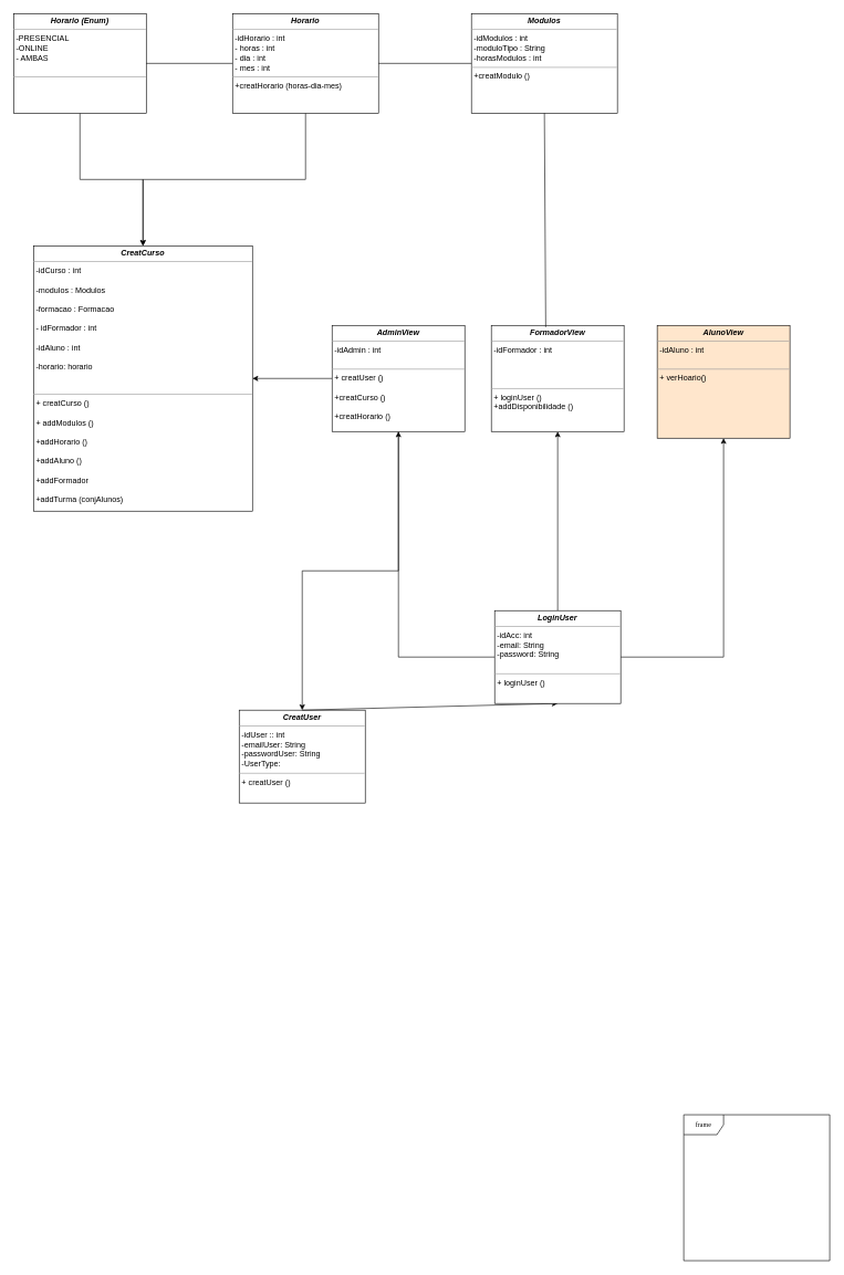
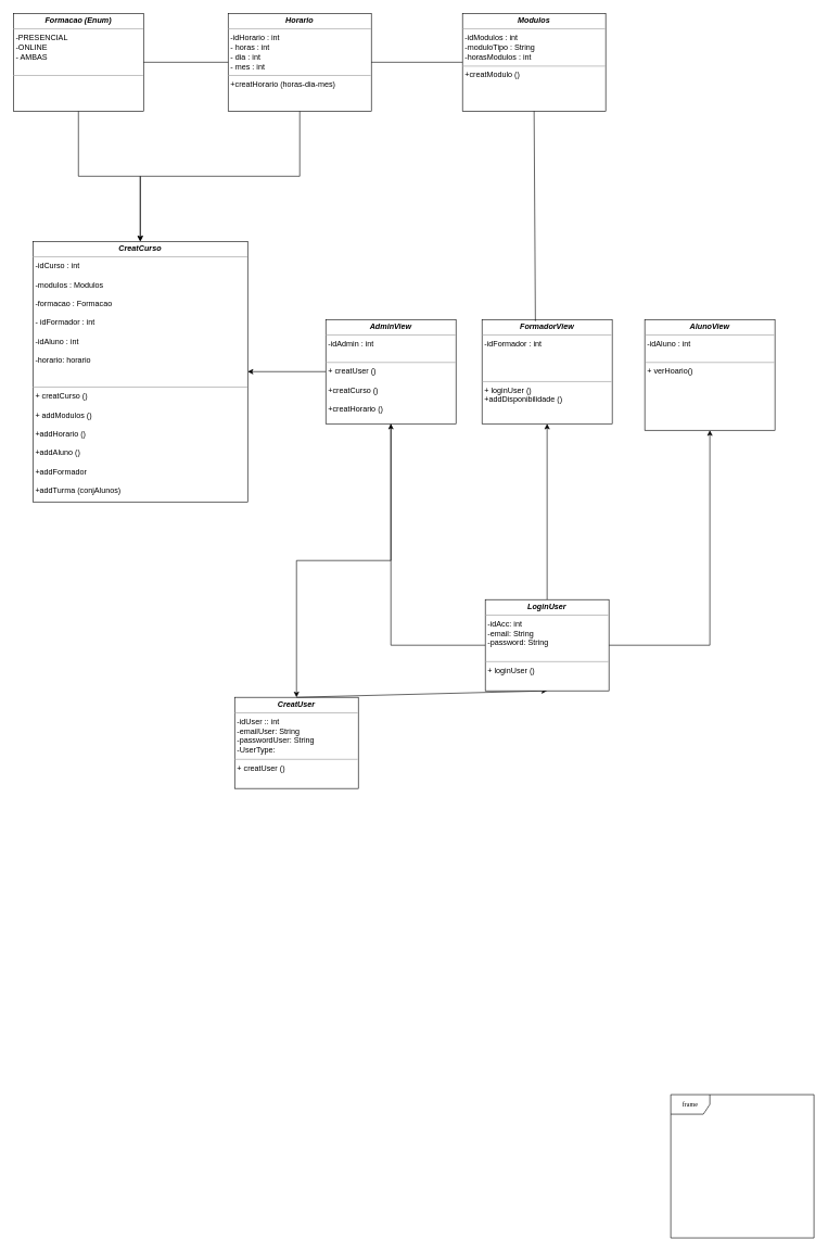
  <mxCell id="0" />
  <mxCell id="1" parent="0" />
  <mxCell id="2" value="frame" style="shape=umlFrame;whiteSpace=wrap;html=1;rounded=0;shadow=0;comic=0;labelBackgroundColor=none;strokeWidth=1;fontFamily=Verdana;fontSize=10;align=center;" parent="1" vertex="1"><mxGeometry x="1030" y="1680" width="220" height="220" as="geometry" /></mxCell>
  <mxCell id="3" value="&lt;p style=&quot;margin:0px;margin-top:4px;text-align:center;&quot;&gt;&lt;i&gt;&lt;b&gt;CreatUser&lt;/b&gt;&lt;/i&gt;&lt;/p&gt;&lt;hr size=&quot;1&quot;&gt;&lt;p style=&quot;margin:0px;margin-left:4px;&quot;&gt;-idUser :: int&lt;/p&gt;&lt;p style=&quot;margin:0px;margin-left:4px;&quot;&gt;-emailUser: String&lt;/p&gt;&lt;p style=&quot;margin:0px;margin-left:4px;&quot;&gt;-passwordUser: String&lt;/p&gt;&lt;p style=&quot;margin:0px;margin-left:4px;&quot;&gt;-UserType:&amp;nbsp;&lt;/p&gt;&lt;hr size=&quot;1&quot;&gt;&lt;p style=&quot;margin:0px;margin-left:4px;&quot;&gt;+ creatUser ()&lt;/p&gt;&lt;p style=&quot;margin:0px;margin-left:4px;&quot;&gt;&lt;br&gt;&lt;/p&gt;" style="verticalAlign=top;align=left;overflow=fill;fontSize=12;fontFamily=Helvetica;html=1;rounded=0;shadow=0;comic=0;labelBackgroundColor=none;strokeWidth=1" parent="1" vertex="1"><mxGeometry x="360" y="1070" width="190" height="140" as="geometry" /></mxCell>
  <mxCell id="4" value="" style="endArrow=classic;html=1;rounded=0;exitX=0.5;exitY=0;exitDx=0;exitDy=0;entryX=0.5;entryY=1;entryDx=0;entryDy=0;" edge="1" parent="1" source="3" target="8"><mxGeometry width="50" height="50" relative="1" as="geometry"><mxPoint x="570" y="1570" as="sourcePoint" /><mxPoint x="830" y="1270" as="targetPoint" /></mxGeometry></mxCell>
  <mxCell id="5" style="edgeStyle=orthogonalEdgeStyle;rounded=0;orthogonalLoop=1;jettySize=auto;html=1;entryX=0.5;entryY=1;entryDx=0;entryDy=0;" edge="1" parent="1" source="8" target="13"><mxGeometry relative="1" as="geometry" /></mxCell>
  <mxCell id="6" style="edgeStyle=orthogonalEdgeStyle;rounded=0;orthogonalLoop=1;jettySize=auto;html=1;entryX=0.5;entryY=1;entryDx=0;entryDy=0;" edge="1" parent="1" source="8" target="9"><mxGeometry relative="1" as="geometry" /></mxCell>
  <mxCell id="7" style="edgeStyle=orthogonalEdgeStyle;rounded=0;orthogonalLoop=1;jettySize=auto;html=1;" edge="1" parent="1" source="8" target="10"><mxGeometry relative="1" as="geometry" /></mxCell>
  <mxCell id="8" value="&lt;p style=&quot;margin:0px;margin-top:4px;text-align:center;&quot;&gt;&lt;b&gt;&lt;i&gt;LoginUser&lt;/i&gt;&lt;/b&gt;&lt;/p&gt;&lt;hr size=&quot;1&quot;&gt;&lt;p style=&quot;margin:0px;margin-left:4px;&quot;&gt;-idAcc: int&lt;/p&gt;&lt;p style=&quot;margin:0px;margin-left:4px;&quot;&gt;-email: String&lt;/p&gt;&lt;p style=&quot;margin:0px;margin-left:4px;&quot;&gt;-password: String&lt;/p&gt;&lt;p style=&quot;margin:0px;margin-left:4px;&quot;&gt;&lt;br&gt;&lt;/p&gt;&lt;hr size=&quot;1&quot;&gt;&lt;p style=&quot;margin:0px;margin-left:4px;&quot;&gt;+ loginUser ()&amp;nbsp;&lt;/p&gt;&lt;p style=&quot;margin:0px;margin-left:4px;&quot;&gt;&lt;br&gt;&lt;/p&gt;" style="verticalAlign=top;align=left;overflow=fill;fontSize=12;fontFamily=Helvetica;html=1;rounded=0;shadow=0;comic=0;labelBackgroundColor=none;strokeWidth=1" vertex="1" parent="1"><mxGeometry x="745" y="920" width="190" height="140" as="geometry" /></mxCell>
  <mxCell id="9" value="&lt;p style=&quot;margin:0px;margin-top:4px;text-align:center;&quot;&gt;&lt;b&gt;&lt;i&gt;FormadorView&lt;/i&gt;&lt;/b&gt;&lt;/p&gt;&lt;hr size=&quot;1&quot;&gt;&lt;p style=&quot;margin:0px;margin-left:4px;&quot;&gt;-idFormador : int&lt;/p&gt;&lt;p style=&quot;margin:0px;margin-left:4px;&quot;&gt;&lt;br&gt;&lt;/p&gt;&lt;p style=&quot;margin:0px;margin-left:4px;&quot;&gt;&lt;br&gt;&lt;/p&gt;&lt;p style=&quot;margin:0px;margin-left:4px;&quot;&gt;&lt;br&gt;&lt;/p&gt;&lt;hr size=&quot;1&quot;&gt;&lt;p style=&quot;margin:0px;margin-left:4px;&quot;&gt;+ loginUser ()&amp;nbsp;&lt;/p&gt;&lt;p style=&quot;margin:0px;margin-left:4px;&quot;&gt;+addDisponibilidade ()&lt;/p&gt;&lt;p style=&quot;margin:0px;margin-left:4px;&quot;&gt;&lt;br&gt;&lt;/p&gt;" style="verticalAlign=top;align=left;overflow=fill;fontSize=12;fontFamily=Helvetica;html=1;rounded=0;shadow=0;comic=0;labelBackgroundColor=none;strokeWidth=1" vertex="1" parent="1"><mxGeometry x="740" y="490" width="200" height="160" as="geometry" /></mxCell>
- <mxCell id="10" value="&lt;p style=&quot;margin:0px;margin-top:4px;text-align:center;&quot;&gt;&lt;b&gt;&lt;i&gt;AlunoView&lt;/i&gt;&lt;/b&gt;&lt;/p&gt;&lt;hr size=&quot;1&quot;&gt;&lt;p style=&quot;margin:0px;margin-left:4px;&quot;&gt;-idAluno : int&lt;/p&gt;&lt;p style=&quot;margin:0px;margin-left:4px;&quot;&gt;&lt;br&gt;&lt;/p&gt;&lt;hr size=&quot;1&quot;&gt;&lt;p style=&quot;margin:0px;margin-left:4px;&quot;&gt;+ verHoario()&lt;/p&gt;&lt;p style=&quot;margin:0px;margin-left:4px;&quot;&gt;&lt;br&gt;&lt;/p&gt;" style="verticalAlign=top;align=left;overflow=fill;fontSize=12;fontFamily=Helvetica;html=1;rounded=0;shadow=0;comic=0;labelBackgroundColor=none;strokeWidth=1;fillColor=#ffe6cc;" vertex="1" parent="1"><mxGeometry x="990" y="490" width="200" height="170" as="geometry" /></mxCell>
+ <mxCell id="10" value="&lt;p style=&quot;margin:0px;margin-top:4px;text-align:center;&quot;&gt;&lt;b&gt;&lt;i&gt;AlunoView&lt;/i&gt;&lt;/b&gt;&lt;/p&gt;&lt;hr size=&quot;1&quot;&gt;&lt;p style=&quot;margin:0px;margin-left:4px;&quot;&gt;-idAluno : int&lt;/p&gt;&lt;p style=&quot;margin:0px;margin-left:4px;&quot;&gt;&lt;br&gt;&lt;/p&gt;&lt;hr size=&quot;1&quot;&gt;&lt;p style=&quot;margin:0px;margin-left:4px;&quot;&gt;+ verHoario()&lt;/p&gt;&lt;p style=&quot;margin:0px;margin-left:4px;&quot;&gt;&lt;br&gt;&lt;/p&gt;" style="verticalAlign=top;align=left;overflow=fill;fontSize=12;fontFamily=Helvetica;html=1;rounded=0;shadow=0;comic=0;labelBackgroundColor=none;strokeWidth=1" vertex="1" parent="1"><mxGeometry x="990" y="490" width="200" height="170" as="geometry" /></mxCell>
  <mxCell id="11" style="edgeStyle=orthogonalEdgeStyle;rounded=0;orthogonalLoop=1;jettySize=auto;html=1;" edge="1" parent="1" source="13" target="14"><mxGeometry relative="1" as="geometry" /></mxCell>
  <mxCell id="12" style="edgeStyle=orthogonalEdgeStyle;rounded=0;orthogonalLoop=1;jettySize=auto;html=1;" edge="1" parent="1" source="13" target="3"><mxGeometry relative="1" as="geometry" /></mxCell>
  <mxCell id="13" value="&lt;p style=&quot;margin:0px;margin-top:4px;text-align:center;&quot;&gt;&lt;b&gt;&lt;i&gt;AdminView&lt;/i&gt;&lt;/b&gt;&lt;/p&gt;&lt;hr size=&quot;1&quot;&gt;&lt;p style=&quot;margin:0px;margin-left:4px;&quot;&gt;-idAdmin : int&lt;/p&gt;&lt;p style=&quot;margin:0px;margin-left:4px;&quot;&gt;&lt;br&gt;&lt;/p&gt;&lt;hr size=&quot;1&quot;&gt;&lt;p style=&quot;margin:0px;margin-left:4px;&quot;&gt;+ creatUser ()&lt;/p&gt;&lt;p style=&quot;margin:0px;margin-left:4px;&quot;&gt;&lt;br&gt;&lt;/p&gt;&lt;p style=&quot;margin:0px;margin-left:4px;&quot;&gt;+creatCurso ()&lt;/p&gt;&lt;p style=&quot;margin:0px;margin-left:4px;&quot;&gt;&lt;br&gt;&lt;/p&gt;&lt;p style=&quot;margin:0px;margin-left:4px;&quot;&gt;+creatHorario ()&lt;/p&gt;" style="verticalAlign=top;align=left;overflow=fill;fontSize=12;fontFamily=Helvetica;html=1;rounded=0;shadow=0;comic=0;labelBackgroundColor=none;strokeWidth=1" vertex="1" parent="1"><mxGeometry x="500" y="490" width="200" height="160" as="geometry" /></mxCell>
  <mxCell id="14" value="&lt;p style=&quot;margin:0px;margin-top:4px;text-align:center;&quot;&gt;&lt;b&gt;&lt;i&gt;CreatCurso&lt;/i&gt;&lt;/b&gt;&lt;/p&gt;&lt;hr size=&quot;1&quot;&gt;&lt;p style=&quot;margin:0px;margin-left:4px;&quot;&gt;-idCurso : int&lt;/p&gt;&lt;p style=&quot;margin:0px;margin-left:4px;&quot;&gt;&lt;br&gt;&lt;/p&gt;&lt;p style=&quot;margin:0px;margin-left:4px;&quot;&gt;-modulos : Modulos&lt;/p&gt;&lt;p style=&quot;margin:0px;margin-left:4px;&quot;&gt;&lt;br&gt;&lt;/p&gt;&lt;p style=&quot;margin:0px;margin-left:4px;&quot;&gt;-formacao : Formacao&lt;/p&gt;&lt;p style=&quot;margin:0px;margin-left:4px;&quot;&gt;&lt;br&gt;&lt;/p&gt;&lt;p style=&quot;margin:0px;margin-left:4px;&quot;&gt;- idFormador : int&lt;/p&gt;&lt;p style=&quot;margin:0px;margin-left:4px;&quot;&gt;&lt;br&gt;&lt;/p&gt;&lt;p style=&quot;margin:0px;margin-left:4px;&quot;&gt;-idAluno : int&lt;/p&gt;&lt;p style=&quot;margin:0px;margin-left:4px;&quot;&gt;&lt;br&gt;&lt;/p&gt;&lt;p style=&quot;margin:0px;margin-left:4px;&quot;&gt;-horario: horario&lt;/p&gt;&lt;p style=&quot;margin:0px;margin-left:4px;&quot;&gt;&lt;br&gt;&lt;/p&gt;&lt;p style=&quot;margin:0px;margin-left:4px;&quot;&gt;&lt;br&gt;&lt;/p&gt;&lt;hr size=&quot;1&quot;&gt;&lt;p style=&quot;margin:0px;margin-left:4px;&quot;&gt;+ creatCurso ()&lt;/p&gt;&lt;p style=&quot;margin:0px;margin-left:4px;&quot;&gt;&lt;br&gt;&lt;/p&gt;&lt;p style=&quot;margin:0px;margin-left:4px;&quot;&gt;+ addModulos ()&lt;/p&gt;&lt;p style=&quot;margin:0px;margin-left:4px;&quot;&gt;&lt;br&gt;&lt;/p&gt;&lt;p style=&quot;margin:0px;margin-left:4px;&quot;&gt;+addHorario ()&lt;/p&gt;&lt;p style=&quot;margin:0px;margin-left:4px;&quot;&gt;&lt;br&gt;&lt;/p&gt;&lt;p style=&quot;margin:0px;margin-left:4px;&quot;&gt;+addAluno ()&lt;/p&gt;&lt;p style=&quot;margin:0px;margin-left:4px;&quot;&gt;&lt;br&gt;&lt;/p&gt;&lt;p style=&quot;margin:0px;margin-left:4px;&quot;&gt;+addFormador&lt;/p&gt;&lt;p style=&quot;margin:0px;margin-left:4px;&quot;&gt;&lt;br&gt;&lt;/p&gt;&lt;p style=&quot;margin:0px;margin-left:4px;&quot;&gt;+addTurma (conjAlunos)&lt;/p&gt;" style="verticalAlign=top;align=left;overflow=fill;fontSize=12;fontFamily=Helvetica;html=1;rounded=0;shadow=0;comic=0;labelBackgroundColor=none;strokeWidth=1" vertex="1" parent="1"><mxGeometry x="50" y="370" width="330" height="400" as="geometry" /></mxCell>
  <mxCell id="15" style="edgeStyle=orthogonalEdgeStyle;rounded=0;orthogonalLoop=1;jettySize=auto;html=1;exitX=0.5;exitY=1;exitDx=0;exitDy=0;entryX=0.5;entryY=0;entryDx=0;entryDy=0;" edge="1" parent="1" source="16" target="14"><mxGeometry relative="1" as="geometry"><mxPoint x="-20.002" y="330" as="sourcePoint" /><mxPoint x="144.95" y="580" as="targetPoint" /></mxGeometry></mxCell>
- <mxCell id="16" value="&lt;p style=&quot;margin:0px;margin-top:4px;text-align:center;&quot;&gt;&lt;b&gt;&lt;i&gt;Horario (Enum)&lt;/i&gt;&lt;/b&gt;&lt;/p&gt;&lt;hr size=&quot;1&quot;&gt;&lt;p style=&quot;margin:0px;margin-left:4px;&quot;&gt;-PRESENCIAL&amp;nbsp;&lt;/p&gt;&lt;p style=&quot;margin:0px;margin-left:4px;&quot;&gt;-ONLINE&lt;/p&gt;&lt;p style=&quot;margin:0px;margin-left:4px;&quot;&gt;- AMBAS&lt;/p&gt;&lt;p style=&quot;margin:0px;margin-left:4px;&quot;&gt;&lt;br&gt;&lt;/p&gt;&lt;hr size=&quot;1&quot;&gt;&lt;p style=&quot;margin:0px;margin-left:4px;&quot;&gt;&lt;br&gt;&lt;/p&gt;&lt;p style=&quot;margin:0px;margin-left:4px;&quot;&gt;&lt;br&gt;&lt;/p&gt;" style="verticalAlign=top;align=left;overflow=fill;fontSize=12;fontFamily=Helvetica;html=1;rounded=0;shadow=0;comic=0;labelBackgroundColor=none;strokeWidth=1" vertex="1" parent="1"><mxGeometry x="20" y="20" width="200" height="150" as="geometry" /></mxCell>
+ <mxCell id="16" value="&lt;p style=&quot;margin:0px;margin-top:4px;text-align:center;&quot;&gt;&lt;b&gt;&lt;i&gt;Formacao (Enum)&lt;/i&gt;&lt;/b&gt;&lt;/p&gt;&lt;hr size=&quot;1&quot;&gt;&lt;p style=&quot;margin:0px;margin-left:4px;&quot;&gt;-PRESENCIAL&amp;nbsp;&lt;/p&gt;&lt;p style=&quot;margin:0px;margin-left:4px;&quot;&gt;-ONLINE&lt;/p&gt;&lt;p style=&quot;margin:0px;margin-left:4px;&quot;&gt;- AMBAS&lt;/p&gt;&lt;p style=&quot;margin:0px;margin-left:4px;&quot;&gt;&lt;br&gt;&lt;/p&gt;&lt;hr size=&quot;1&quot;&gt;&lt;p style=&quot;margin:0px;margin-left:4px;&quot;&gt;&lt;br&gt;&lt;/p&gt;&lt;p style=&quot;margin:0px;margin-left:4px;&quot;&gt;&lt;br&gt;&lt;/p&gt;" style="verticalAlign=top;align=left;overflow=fill;fontSize=12;fontFamily=Helvetica;html=1;rounded=0;shadow=0;comic=0;labelBackgroundColor=none;strokeWidth=1" vertex="1" parent="1"><mxGeometry x="20" y="20" width="200" height="150" as="geometry" /></mxCell>
  <mxCell id="17" style="edgeStyle=orthogonalEdgeStyle;rounded=0;orthogonalLoop=1;jettySize=auto;html=1;" edge="1" parent="1" source="18" target="14"><mxGeometry relative="1" as="geometry"><mxPoint x="380" y="450" as="targetPoint" /></mxGeometry></mxCell>
  <mxCell id="18" value="&lt;p style=&quot;margin:0px;margin-top:4px;text-align:center;&quot;&gt;&lt;b&gt;&lt;i&gt;Horario&lt;/i&gt;&lt;/b&gt;&lt;/p&gt;&lt;hr size=&quot;1&quot;&gt;&lt;p style=&quot;margin:0px;margin-left:4px;&quot;&gt;-idHorario : int&lt;/p&gt;&lt;p style=&quot;margin:0px;margin-left:4px;&quot;&gt;- horas : int&lt;/p&gt;&lt;p style=&quot;margin:0px;margin-left:4px;&quot;&gt;- dia : int&lt;/p&gt;&lt;p style=&quot;margin:0px;margin-left:4px;&quot;&gt;- mes : int&lt;/p&gt;&lt;hr size=&quot;1&quot;&gt;&lt;p style=&quot;margin:0px;margin-left:4px;&quot;&gt;+creatHorario (horas-dia-mes)&lt;/p&gt;&lt;p style=&quot;margin:0px;margin-left:4px;&quot;&gt;&lt;br&gt;&lt;/p&gt;&lt;p style=&quot;margin:0px;margin-left:4px;&quot;&gt;&lt;br&gt;&lt;/p&gt;" style="verticalAlign=top;align=left;overflow=fill;fontSize=12;fontFamily=Helvetica;html=1;rounded=0;shadow=0;comic=0;labelBackgroundColor=none;strokeWidth=1" vertex="1" parent="1"><mxGeometry x="350" y="20" width="220" height="150" as="geometry" /></mxCell>
  <mxCell id="19" value="&lt;p style=&quot;margin:0px;margin-top:4px;text-align:center;&quot;&gt;&lt;b&gt;&lt;i&gt;Modulos&lt;/i&gt;&lt;/b&gt;&lt;/p&gt;&lt;hr size=&quot;1&quot;&gt;&lt;p style=&quot;margin:0px;margin-left:4px;&quot;&gt;-idModulos : int&lt;br&gt;&lt;/p&gt;&lt;p style=&quot;margin:0px;margin-left:4px;&quot;&gt;-moduloTipo : String&lt;/p&gt;&lt;p style=&quot;margin:0px;margin-left:4px;&quot;&gt;-horasModulos : int&lt;/p&gt;&lt;hr size=&quot;1&quot;&gt;&lt;p style=&quot;margin:0px;margin-left:4px;&quot;&gt;+creatModulo ()&lt;/p&gt;&lt;p style=&quot;margin:0px;margin-left:4px;&quot;&gt;&lt;br&gt;&lt;/p&gt;&lt;p style=&quot;margin:0px;margin-left:4px;&quot;&gt;&lt;br&gt;&lt;/p&gt;" style="verticalAlign=top;align=left;overflow=fill;fontSize=12;fontFamily=Helvetica;html=1;rounded=0;shadow=0;comic=0;labelBackgroundColor=none;strokeWidth=1" vertex="1" parent="1"><mxGeometry x="710" y="20" width="220" height="150" as="geometry" /></mxCell>
  <mxCell id="20" value="" style="endArrow=none;html=1;rounded=0;exitX=1;exitY=0.5;exitDx=0;exitDy=0;entryX=0;entryY=0.5;entryDx=0;entryDy=0;" edge="1" parent="1" source="18" target="19"><mxGeometry width="50" height="50" relative="1" as="geometry"><mxPoint x="640" y="320" as="sourcePoint" /><mxPoint x="690" y="270" as="targetPoint" /></mxGeometry></mxCell>
  <mxCell id="21" value="" style="endArrow=none;html=1;rounded=0;exitX=1;exitY=0.5;exitDx=0;exitDy=0;entryX=0;entryY=0.5;entryDx=0;entryDy=0;" edge="1" parent="1" source="16" target="18"><mxGeometry width="50" height="50" relative="1" as="geometry"><mxPoint x="240" y="220" as="sourcePoint" /><mxPoint x="380" y="220" as="targetPoint" /></mxGeometry></mxCell>
  <mxCell id="22" value="" style="endArrow=none;html=1;rounded=0;entryX=0.5;entryY=1;entryDx=0;entryDy=0;exitX=0.41;exitY=0.016;exitDx=0;exitDy=0;exitPerimeter=0;" edge="1" parent="1" source="9" target="19"><mxGeometry width="50" height="50" relative="1" as="geometry"><mxPoint x="660" y="330" as="sourcePoint" /><mxPoint x="710" y="280" as="targetPoint" /></mxGeometry></mxCell>
